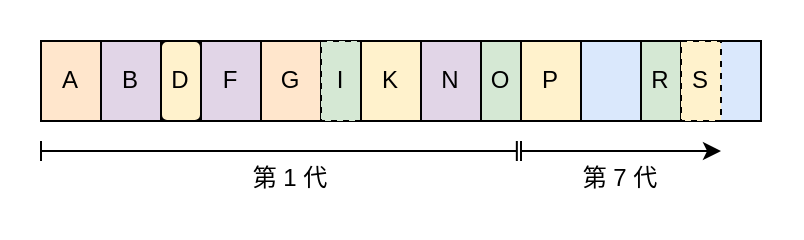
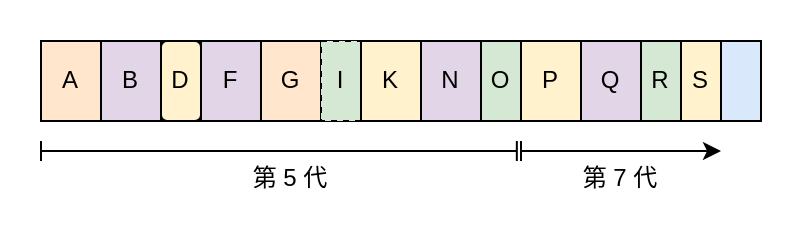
  <mxCell id="0" />
  <mxCell id="1" parent="0" />
  <mxCell id="2" value="" style="rounded=0;whiteSpace=wrap;html=1;fillColor=#dae8fc;" parent="1" vertex="1"><mxGeometry x="20" y="20" width="360" height="40" as="geometry" /></mxCell>
  <mxCell id="3" value="A" style="rounded=0;whiteSpace=wrap;html=1;fillColor=#ffe6cc;" parent="1" vertex="1"><mxGeometry x="20" y="20" width="30" height="40" as="geometry" /></mxCell>
  <mxCell id="4" value="D" style="whiteSpace=wrap;html=1;fillColor=#fff2cc;rounded=1;" parent="1" vertex="1"><mxGeometry x="80" y="20" width="20" height="40" as="geometry" /></mxCell>
  <mxCell id="5" value="B" style="rounded=0;whiteSpace=wrap;html=1;fillColor=#e1d5e7;" parent="1" vertex="1"><mxGeometry x="50" y="20" width="30" height="40" as="geometry" /></mxCell>
  <mxCell id="6" value="" style="group" parent="1" vertex="1" connectable="0"><mxGeometry x="260" y="70" width="100" height="10" as="geometry" /></mxCell>
  <mxCell id="7" value="" style="endArrow=none;html=1;" parent="6" edge="1"><mxGeometry width="50" height="50" relative="1" as="geometry"><mxPoint y="10" as="sourcePoint" /><mxPoint as="targetPoint" /></mxGeometry></mxCell>
  <mxCell id="8" value="" style="endArrow=classic;html=1;" parent="6" edge="1"><mxGeometry width="50" height="50" relative="1" as="geometry"><mxPoint y="5" as="sourcePoint" /><mxPoint x="100" y="5" as="targetPoint" /></mxGeometry></mxCell>
  <mxCell id="9" value="第 7 代" style="text;html=1;strokeColor=none;fillColor=none;align=center;verticalAlign=middle;whiteSpace=wrap;rounded=0;" parent="1" vertex="1"><mxGeometry x="280" y="80" width="60" height="18" as="geometry" /></mxCell>
  <mxCell id="10" value="" style="endArrow=none;html=1;" parent="1" edge="1"><mxGeometry width="50" height="50" relative="1" as="geometry"><mxPoint x="20" y="75" as="sourcePoint" /><mxPoint x="258" y="75" as="targetPoint" /></mxGeometry></mxCell>
  <mxCell id="11" value="" style="endArrow=none;html=1;" parent="1" edge="1"><mxGeometry x="190" y="290" width="50" height="50" as="geometry"><mxPoint x="20" y="80" as="sourcePoint" /><mxPoint x="20" y="70" as="targetPoint" /></mxGeometry></mxCell>
  <mxCell id="12" value="" style="endArrow=none;html=1;" parent="1" edge="1"><mxGeometry x="427.92" y="290" width="50" height="50" as="geometry"><mxPoint x="257.92" y="80" as="sourcePoint" /><mxPoint x="257.92" y="70" as="targetPoint" /><Array as="points"><mxPoint x="257.92" y="80" /></Array></mxGeometry></mxCell>
- <mxCell id="13" value="第 1 代" style="text;html=1;strokeColor=none;fillColor=none;align=center;verticalAlign=middle;whiteSpace=wrap;rounded=0;" parent="1" vertex="1"><mxGeometry x="115" y="80" width="60" height="18" as="geometry" /></mxCell>
+ <mxCell id="13" value="第 5 代" style="text;html=1;strokeColor=none;fillColor=none;align=center;verticalAlign=middle;whiteSpace=wrap;rounded=0;" parent="1" vertex="1"><mxGeometry x="115" y="80" width="60" height="18" as="geometry" /></mxCell>
  <mxCell id="14" value="F" style="rounded=0;whiteSpace=wrap;html=1;fillColor=#e1d5e7;" parent="1" vertex="1"><mxGeometry x="100" y="20" width="30" height="40" as="geometry" /></mxCell>
  <mxCell id="15" value="G" style="rounded=0;whiteSpace=wrap;html=1;fillColor=#ffe6cc;" parent="1" vertex="1"><mxGeometry x="130" y="20" width="30" height="40" as="geometry" /></mxCell>
  <mxCell id="16" value="I" style="rounded=0;whiteSpace=wrap;html=1;fillColor=#d5e8d4;dashed=1;" parent="1" vertex="1"><mxGeometry x="160" y="20" width="20" height="40" as="geometry" /></mxCell>
  <mxCell id="17" value="K" style="rounded=0;whiteSpace=wrap;html=1;fillColor=#fff2cc;" parent="1" vertex="1"><mxGeometry x="180" y="20" width="30" height="40" as="geometry" /></mxCell>
  <mxCell id="18" value="N" style="rounded=0;whiteSpace=wrap;html=1;fillColor=#e1d5e7;" parent="1" vertex="1"><mxGeometry x="210" y="20" width="30" height="40" as="geometry" /></mxCell>
  <mxCell id="19" value="O" style="rounded=0;whiteSpace=wrap;html=1;fillColor=#d5e8d4;" parent="1" vertex="1"><mxGeometry x="240" y="20" width="20" height="40" as="geometry" /></mxCell>
  <mxCell id="20" value="P" style="rounded=0;whiteSpace=wrap;html=1;fillColor=#fff2cc;" vertex="1" parent="1"><mxGeometry x="260" y="20" width="30" height="40" as="geometry" /></mxCell>
+ <mxCell id="21" value="Q" style="rounded=0;whiteSpace=wrap;html=1;fillColor=#e1d5e7;" vertex="1" parent="1"><mxGeometry x="290" y="20" width="30" height="40" as="geometry" /></mxCell>
  <mxCell id="22" value="R" style="rounded=0;whiteSpace=wrap;html=1;fillColor=#d5e8d4;" vertex="1" parent="1"><mxGeometry x="320" y="20" width="20" height="40" as="geometry" /></mxCell>
- <mxCell id="23" value="S" style="rounded=0;whiteSpace=wrap;html=1;fillColor=#fff2cc;dashed=1;" vertex="1" parent="1"><mxGeometry x="340" y="20" width="20" height="40" as="geometry" /></mxCell>
+ <mxCell id="23" value="S" style="rounded=0;whiteSpace=wrap;html=1;fillColor=#fff2cc;" vertex="1" parent="1"><mxGeometry x="340" y="20" width="20" height="40" as="geometry" /></mxCell>
